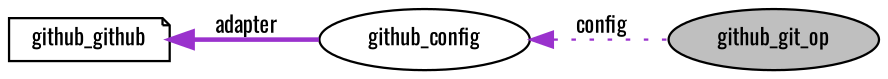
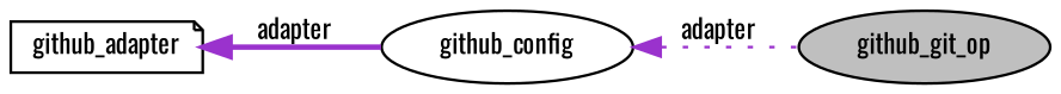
  digraph {
    fontname=Oswald
    rankdir=LR
    node [color=black fillcolor=white fontname=Oswald fontsize=10 shape=ellipse style=filled]
    edge [color=darkorchid3 dir=back fontname=Oswald fontsize=10 labelfontname=Helvetica labelfontsize=10]
    n1 [fillcolor=grey75 fontcolor=black height=0.2 label=github_git_op width=0.4]
-   n2 [height=0.2 label=github_github shape=note width=0.4]
+   n2 [height=0.2 label=github_adapter shape=note width=0.4]
    n3 [height=0.2 label=github_config width=0.4]
    n2 -> n3 [label=" adapter" style=bold]
-   n3 -> n1 [label=" config" style=dotted]
+   n3 -> n1 [label=" adapter" style=dotted]
  }
